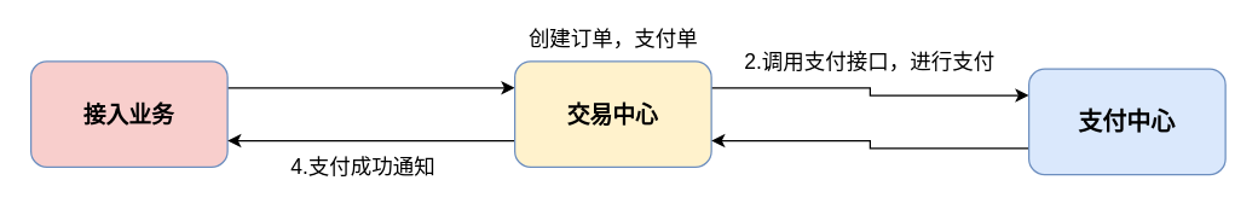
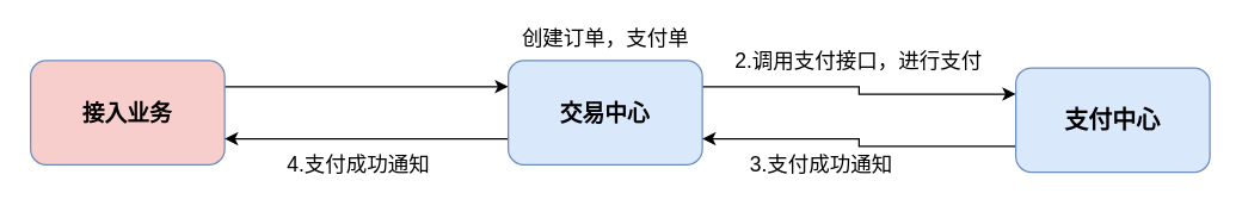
  <mxCell id="0" />
  <mxCell id="1" parent="0" />
  <mxCell id="2" style="edgeStyle=orthogonalEdgeStyle;rounded=0;orthogonalLoop=1;jettySize=auto;html=1;exitX=1;exitY=0.25;exitDx=0;exitDy=0;entryX=0;entryY=0.25;entryDx=0;entryDy=0;" edge="1" parent="1" source="3" target="6"><mxGeometry relative="1" as="geometry" /></mxCell>
  <mxCell id="3" value="接入业务" style="rounded=1;whiteSpace=wrap;html=1;fillColor=#f8cecc;strokeColor=#6c8ebf;fontStyle=1;fontSize=15;" vertex="1" parent="1"><mxGeometry x="20" y="40" width="130" height="70" as="geometry" /></mxCell>
  <mxCell id="4" style="edgeStyle=orthogonalEdgeStyle;rounded=0;orthogonalLoop=1;jettySize=auto;html=1;exitX=0;exitY=0.75;exitDx=0;exitDy=0;entryX=1;entryY=0.75;entryDx=0;entryDy=0;" edge="1" parent="1" source="6" target="3"><mxGeometry relative="1" as="geometry" /></mxCell>
  <mxCell id="5" style="edgeStyle=orthogonalEdgeStyle;rounded=0;orthogonalLoop=1;jettySize=auto;html=1;exitX=1;exitY=0.25;exitDx=0;exitDy=0;entryX=0;entryY=0.25;entryDx=0;entryDy=0;" edge="1" parent="1" source="6" target="8"><mxGeometry relative="1" as="geometry" /></mxCell>
- <mxCell id="6" value="交易中心" style="rounded=1;whiteSpace=wrap;html=1;fillColor=#fff2cc;strokeColor=#6c8ebf;fontStyle=1;fontSize=15;" vertex="1" parent="1"><mxGeometry x="340" y="40" width="130" height="70" as="geometry" /></mxCell>
+ <mxCell id="6" value="交易中心" style="rounded=1;whiteSpace=wrap;html=1;fillColor=#dae8fc;strokeColor=#6c8ebf;fontStyle=1;fontSize=15;" vertex="1" parent="1"><mxGeometry x="340" y="40" width="130" height="70" as="geometry" /></mxCell>
  <mxCell id="7" style="edgeStyle=orthogonalEdgeStyle;rounded=0;orthogonalLoop=1;jettySize=auto;html=1;exitX=0;exitY=0.75;exitDx=0;exitDy=0;entryX=1;entryY=0.75;entryDx=0;entryDy=0;" edge="1" parent="1" source="8" target="6"><mxGeometry relative="1" as="geometry" /></mxCell>
  <mxCell id="8" value="支付中心" style="rounded=1;whiteSpace=wrap;html=1;fillColor=#dae8fc;strokeColor=#6c8ebf;fontStyle=1;fontSize=16;" vertex="1" parent="1"><mxGeometry x="680" y="45" width="130" height="70" as="geometry" /></mxCell>
  <mxCell id="9" value="&lt;span style=&quot;background-color: rgb(255 , 255 , 255)&quot;&gt;4.支付成功通知&lt;/span&gt;" style="text;html=1;strokeColor=none;fillColor=none;align=center;verticalAlign=middle;whiteSpace=wrap;rounded=0;fontSize=14;" vertex="1" parent="1"><mxGeometry x="190" y="100" width="100" height="20" as="geometry" /></mxCell>
  <mxCell id="10" value="&lt;span style=&quot;background-color: rgb(255 , 255 , 255)&quot;&gt;2.调用支付接口，进行支付&lt;/span&gt;" style="text;html=1;strokeColor=none;fillColor=none;align=center;verticalAlign=middle;whiteSpace=wrap;rounded=0;fontSize=14;" vertex="1" parent="1"><mxGeometry x="490" y="30" width="170" height="20" as="geometry" /></mxCell>
  <mxCell id="11" value="创建订单，支付单" style="text;html=1;strokeColor=none;fillColor=none;align=center;verticalAlign=middle;whiteSpace=wrap;rounded=0;fontSize=14;" vertex="1" parent="1"><mxGeometry x="347.5" y="20" width="115" height="10" as="geometry" /></mxCell>
+ <mxCell id="12" value="&lt;span style=&quot;background-color: rgb(255 , 255 , 255)&quot;&gt;3.支付成功通知&lt;/span&gt;" style="text;html=1;strokeColor=none;fillColor=none;align=center;verticalAlign=middle;whiteSpace=wrap;rounded=0;fontSize=14;" vertex="1" parent="1"><mxGeometry x="500" y="100" width="100" height="20" as="geometry" /></mxCell>
